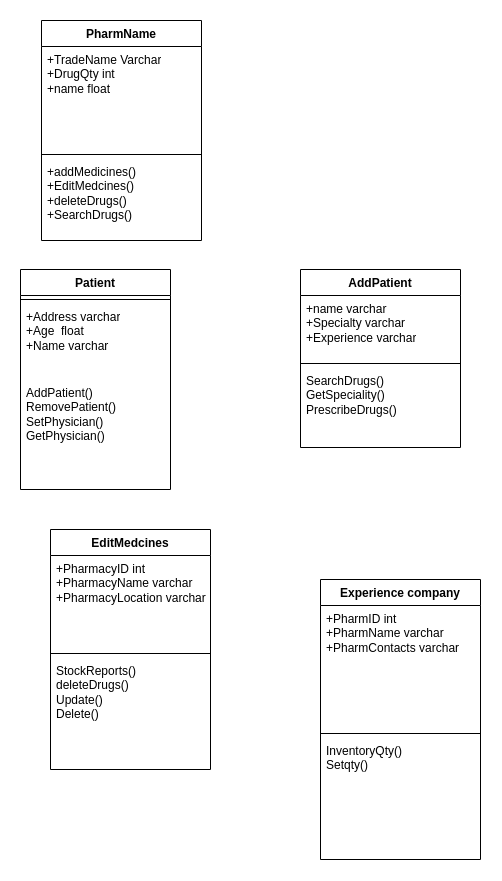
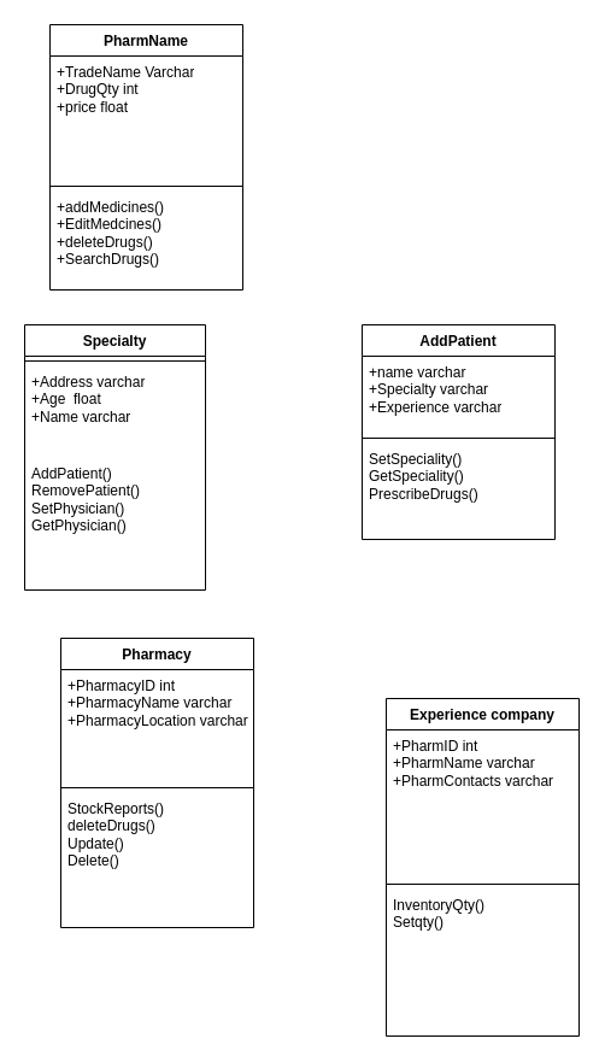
  <mxCell id="0" />
  <mxCell id="1" parent="0" />
- <mxCell id="2" value="Patient" style="swimlane;fontStyle=1;align=center;verticalAlign=top;childLayout=stackLayout;horizontal=1;startSize=26;horizontalStack=0;resizeParent=1;resizeParentMax=0;resizeLast=0;collapsible=1;marginBottom=0;whiteSpace=wrap;html=1;" vertex="1" parent="1"><mxGeometry x="20" y="269" width="150" height="220" as="geometry" /></mxCell>
+ <mxCell id="2" value="Specialty" style="swimlane;fontStyle=1;align=center;verticalAlign=top;childLayout=stackLayout;horizontal=1;startSize=26;horizontalStack=0;resizeParent=1;resizeParentMax=0;resizeLast=0;collapsible=1;marginBottom=0;whiteSpace=wrap;html=1;" vertex="1" parent="1"><mxGeometry x="20" y="269" width="150" height="220" as="geometry" /></mxCell>
  <mxCell id="3" value="" style="line;strokeWidth=1;fillColor=none;align=left;verticalAlign=middle;spacingTop=-1;spacingLeft=3;spacingRight=3;rotatable=0;labelPosition=right;points=[];portConstraint=eastwest;strokeColor=inherit;" vertex="1" parent="2"><mxGeometry y="26" width="150" height="8" as="geometry" /></mxCell>
  <mxCell id="4" value="+Address varchar&lt;br&gt;+Age&amp;nbsp; float&lt;br&gt;+Name varchar" style="text;strokeColor=none;fillColor=none;align=left;verticalAlign=top;spacingLeft=4;spacingRight=4;overflow=hidden;rotatable=0;points=[[0,0.5],[1,0.5]];portConstraint=eastwest;whiteSpace=wrap;html=1;" vertex="1" parent="2"><mxGeometry y="34" width="150" height="76" as="geometry" /></mxCell>
  <mxCell id="5" value="AddPatient()&lt;br&gt;RemovePatient()&lt;br&gt;SetPhysician()&lt;br&gt;GetPhysician()" style="text;strokeColor=none;fillColor=none;align=left;verticalAlign=top;spacingLeft=4;spacingRight=4;overflow=hidden;rotatable=0;points=[[0,0.5],[1,0.5]];portConstraint=eastwest;whiteSpace=wrap;html=1;" vertex="1" parent="2"><mxGeometry y="110" width="150" height="110" as="geometry" /></mxCell>
  <mxCell id="6" value="AddPatient" style="swimlane;fontStyle=1;align=center;verticalAlign=top;childLayout=stackLayout;horizontal=1;startSize=26;horizontalStack=0;resizeParent=1;resizeParentMax=0;resizeLast=0;collapsible=1;marginBottom=0;whiteSpace=wrap;html=1;" vertex="1" parent="1"><mxGeometry x="300" y="269" width="160" height="178" as="geometry" /></mxCell>
  <mxCell id="7" value="+name varchar&amp;nbsp;&lt;br&gt;+Specialty varchar&lt;br&gt;+Experience varchar" style="text;strokeColor=none;fillColor=none;align=left;verticalAlign=top;spacingLeft=4;spacingRight=4;overflow=hidden;rotatable=0;points=[[0,0.5],[1,0.5]];portConstraint=eastwest;whiteSpace=wrap;html=1;" vertex="1" parent="6"><mxGeometry y="26" width="160" height="64" as="geometry" /></mxCell>
  <mxCell id="8" value="" style="line;strokeWidth=1;fillColor=none;align=left;verticalAlign=middle;spacingTop=-1;spacingLeft=3;spacingRight=3;rotatable=0;labelPosition=right;points=[];portConstraint=eastwest;strokeColor=inherit;" vertex="1" parent="6"><mxGeometry y="90" width="160" height="8" as="geometry" /></mxCell>
- <mxCell id="9" value="SearchDrugs()&lt;br&gt;GetSpeciality()&lt;br&gt;PrescribeDrugs()" style="text;strokeColor=none;fillColor=none;align=left;verticalAlign=top;spacingLeft=4;spacingRight=4;overflow=hidden;rotatable=0;points=[[0,0.5],[1,0.5]];portConstraint=eastwest;whiteSpace=wrap;html=1;" vertex="1" parent="6"><mxGeometry y="98" width="160" height="80" as="geometry" /></mxCell>
- <mxCell id="10" value="EditMedcines" style="swimlane;fontStyle=1;align=center;verticalAlign=top;childLayout=stackLayout;horizontal=1;startSize=26;horizontalStack=0;resizeParent=1;resizeParentMax=0;resizeLast=0;collapsible=1;marginBottom=0;whiteSpace=wrap;html=1;" vertex="1" parent="1"><mxGeometry x="50" y="529" width="160" height="240" as="geometry" /></mxCell>
+ <mxCell id="9" value="SetSpeciality()&lt;br&gt;GetSpeciality()&lt;br&gt;PrescribeDrugs()" style="text;strokeColor=none;fillColor=none;align=left;verticalAlign=top;spacingLeft=4;spacingRight=4;overflow=hidden;rotatable=0;points=[[0,0.5],[1,0.5]];portConstraint=eastwest;whiteSpace=wrap;html=1;" vertex="1" parent="6"><mxGeometry y="98" width="160" height="80" as="geometry" /></mxCell>
+ <mxCell id="10" value="Pharmacy" style="swimlane;fontStyle=1;align=center;verticalAlign=top;childLayout=stackLayout;horizontal=1;startSize=26;horizontalStack=0;resizeParent=1;resizeParentMax=0;resizeLast=0;collapsible=1;marginBottom=0;whiteSpace=wrap;html=1;" vertex="1" parent="1"><mxGeometry x="50" y="529" width="160" height="240" as="geometry" /></mxCell>
  <mxCell id="11" value="+PharmacyID int&lt;br&gt;+PharmacyName varchar&lt;br&gt;+PharmacyLocation varchar" style="text;strokeColor=none;fillColor=none;align=left;verticalAlign=top;spacingLeft=4;spacingRight=4;overflow=hidden;rotatable=0;points=[[0,0.5],[1,0.5]];portConstraint=eastwest;whiteSpace=wrap;html=1;" vertex="1" parent="10"><mxGeometry y="26" width="160" height="94" as="geometry" /></mxCell>
  <mxCell id="12" value="" style="line;strokeWidth=1;fillColor=none;align=left;verticalAlign=middle;spacingTop=-1;spacingLeft=3;spacingRight=3;rotatable=0;labelPosition=right;points=[];portConstraint=eastwest;strokeColor=inherit;" vertex="1" parent="10"><mxGeometry y="120" width="160" height="8" as="geometry" /></mxCell>
  <mxCell id="13" value="StockReports()&lt;br&gt;deleteDrugs()&lt;br&gt;Update()&lt;br&gt;Delete()" style="text;strokeColor=none;fillColor=none;align=left;verticalAlign=top;spacingLeft=4;spacingRight=4;overflow=hidden;rotatable=0;points=[[0,0.5],[1,0.5]];portConstraint=eastwest;whiteSpace=wrap;html=1;" vertex="1" parent="10"><mxGeometry y="128" width="160" height="112" as="geometry" /></mxCell>
  <mxCell id="14" value="Experience company" style="swimlane;fontStyle=1;align=center;verticalAlign=top;childLayout=stackLayout;horizontal=1;startSize=26;horizontalStack=0;resizeParent=1;resizeParentMax=0;resizeLast=0;collapsible=1;marginBottom=0;whiteSpace=wrap;html=1;" vertex="1" parent="1"><mxGeometry x="320" y="579" width="160" height="280" as="geometry" /></mxCell>
  <mxCell id="15" value="+PharmID int&amp;nbsp;&lt;br&gt;+PharmName varchar&lt;br&gt;+PharmContacts varchar&lt;br&gt;" style="text;strokeColor=none;fillColor=none;align=left;verticalAlign=top;spacingLeft=4;spacingRight=4;overflow=hidden;rotatable=0;points=[[0,0.5],[1,0.5]];portConstraint=eastwest;whiteSpace=wrap;html=1;" vertex="1" parent="14"><mxGeometry y="26" width="160" height="124" as="geometry" /></mxCell>
  <mxCell id="16" value="" style="line;strokeWidth=1;fillColor=none;align=left;verticalAlign=middle;spacingTop=-1;spacingLeft=3;spacingRight=3;rotatable=0;labelPosition=right;points=[];portConstraint=eastwest;strokeColor=inherit;" vertex="1" parent="14"><mxGeometry y="150" width="160" height="8" as="geometry" /></mxCell>
  <mxCell id="17" value="InventoryQty()&lt;br&gt;Setqty()&lt;br&gt;" style="text;strokeColor=none;fillColor=none;align=left;verticalAlign=top;spacingLeft=4;spacingRight=4;overflow=hidden;rotatable=0;points=[[0,0.5],[1,0.5]];portConstraint=eastwest;whiteSpace=wrap;html=1;" vertex="1" parent="14"><mxGeometry y="158" width="160" height="122" as="geometry" /></mxCell>
  <mxCell id="18" value="PharmName" style="swimlane;fontStyle=1;align=center;verticalAlign=top;childLayout=stackLayout;horizontal=1;startSize=26;horizontalStack=0;resizeParent=1;resizeParentMax=0;resizeLast=0;collapsible=1;marginBottom=0;whiteSpace=wrap;html=1;" vertex="1" parent="1"><mxGeometry x="41" y="20" width="160" height="220" as="geometry" /></mxCell>
- <mxCell id="19" value="+TradeName Varchar&lt;br style=&quot;border-color: var(--border-color);&quot;&gt;+DrugQty int&lt;br style=&quot;border-color: var(--border-color);&quot;&gt;+name float&lt;br style=&quot;border-color: var(--border-color);&quot;&gt;&lt;br style=&quot;border-color: var(--border-color);&quot;&gt;&lt;br style=&quot;border-color: var(--border-color);&quot;&gt;&lt;br style=&quot;border-color: var(--border-color);&quot;&gt;&lt;br style=&quot;border-color: var(--border-color);&quot;&gt;&lt;br style=&quot;border-color: var(--border-color);&quot;&gt;&lt;br style=&quot;border-color: var(--border-color);&quot;&gt;" style="text;strokeColor=none;fillColor=none;align=left;verticalAlign=top;spacingLeft=4;spacingRight=4;overflow=hidden;rotatable=0;points=[[0,0.5],[1,0.5]];portConstraint=eastwest;whiteSpace=wrap;html=1;" vertex="1" parent="18"><mxGeometry y="26" width="160" height="104" as="geometry" /></mxCell>
+ <mxCell id="19" value="+TradeName Varchar&lt;br style=&quot;border-color: var(--border-color);&quot;&gt;+DrugQty int&lt;br style=&quot;border-color: var(--border-color);&quot;&gt;+price float&lt;br style=&quot;border-color: var(--border-color);&quot;&gt;&lt;br style=&quot;border-color: var(--border-color);&quot;&gt;&lt;br style=&quot;border-color: var(--border-color);&quot;&gt;&lt;br style=&quot;border-color: var(--border-color);&quot;&gt;&lt;br style=&quot;border-color: var(--border-color);&quot;&gt;&lt;br style=&quot;border-color: var(--border-color);&quot;&gt;&lt;br style=&quot;border-color: var(--border-color);&quot;&gt;" style="text;strokeColor=none;fillColor=none;align=left;verticalAlign=top;spacingLeft=4;spacingRight=4;overflow=hidden;rotatable=0;points=[[0,0.5],[1,0.5]];portConstraint=eastwest;whiteSpace=wrap;html=1;" vertex="1" parent="18"><mxGeometry y="26" width="160" height="104" as="geometry" /></mxCell>
  <mxCell id="20" value="" style="line;strokeWidth=1;fillColor=none;align=left;verticalAlign=middle;spacingTop=-1;spacingLeft=3;spacingRight=3;rotatable=0;labelPosition=right;points=[];portConstraint=eastwest;strokeColor=inherit;" vertex="1" parent="18"><mxGeometry y="130" width="160" height="8" as="geometry" /></mxCell>
  <mxCell id="21" value="+addMedicines()&lt;br&gt;+EditMedcines()&lt;br&gt;+deleteDrugs()&lt;br&gt;+SearchDrugs()" style="text;strokeColor=none;fillColor=none;align=left;verticalAlign=top;spacingLeft=4;spacingRight=4;overflow=hidden;rotatable=0;points=[[0,0.5],[1,0.5]];portConstraint=eastwest;whiteSpace=wrap;html=1;" vertex="1" parent="18"><mxGeometry y="138" width="160" height="82" as="geometry" /></mxCell>
